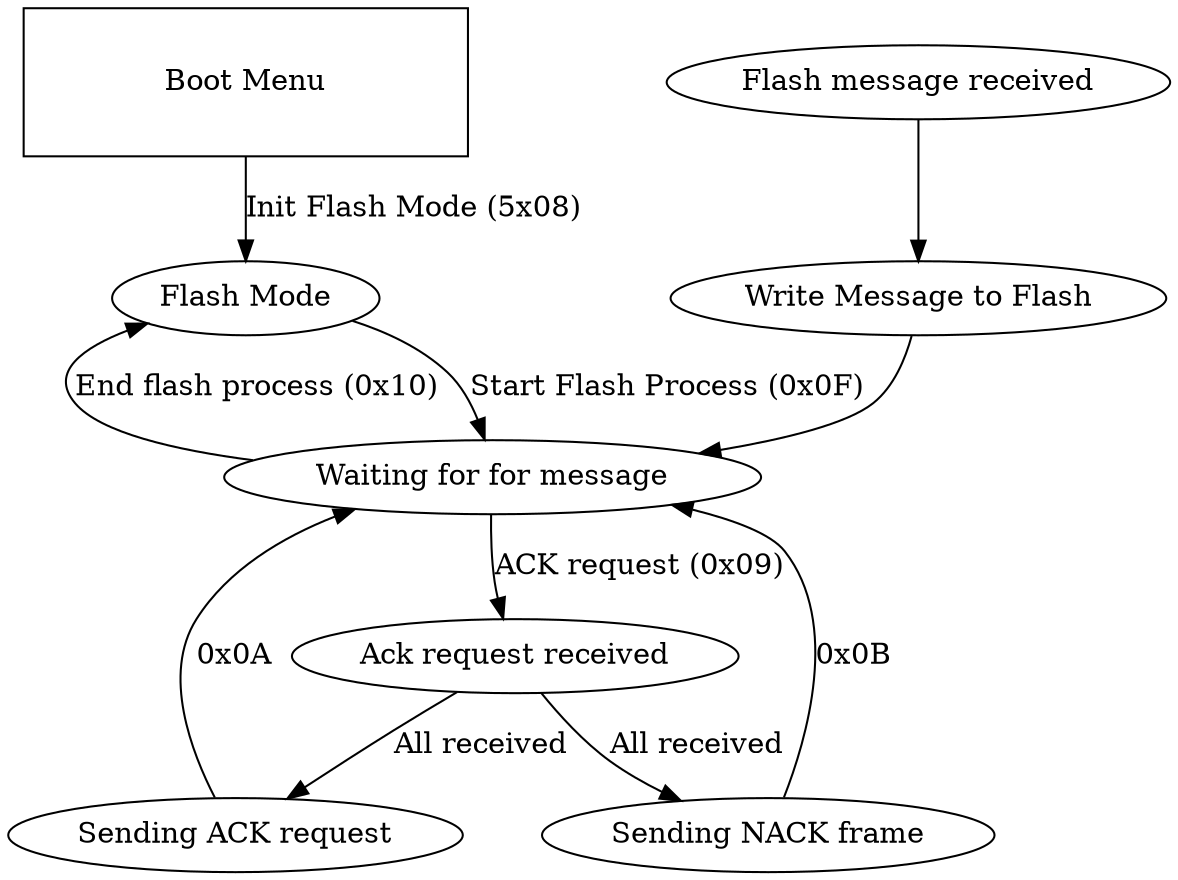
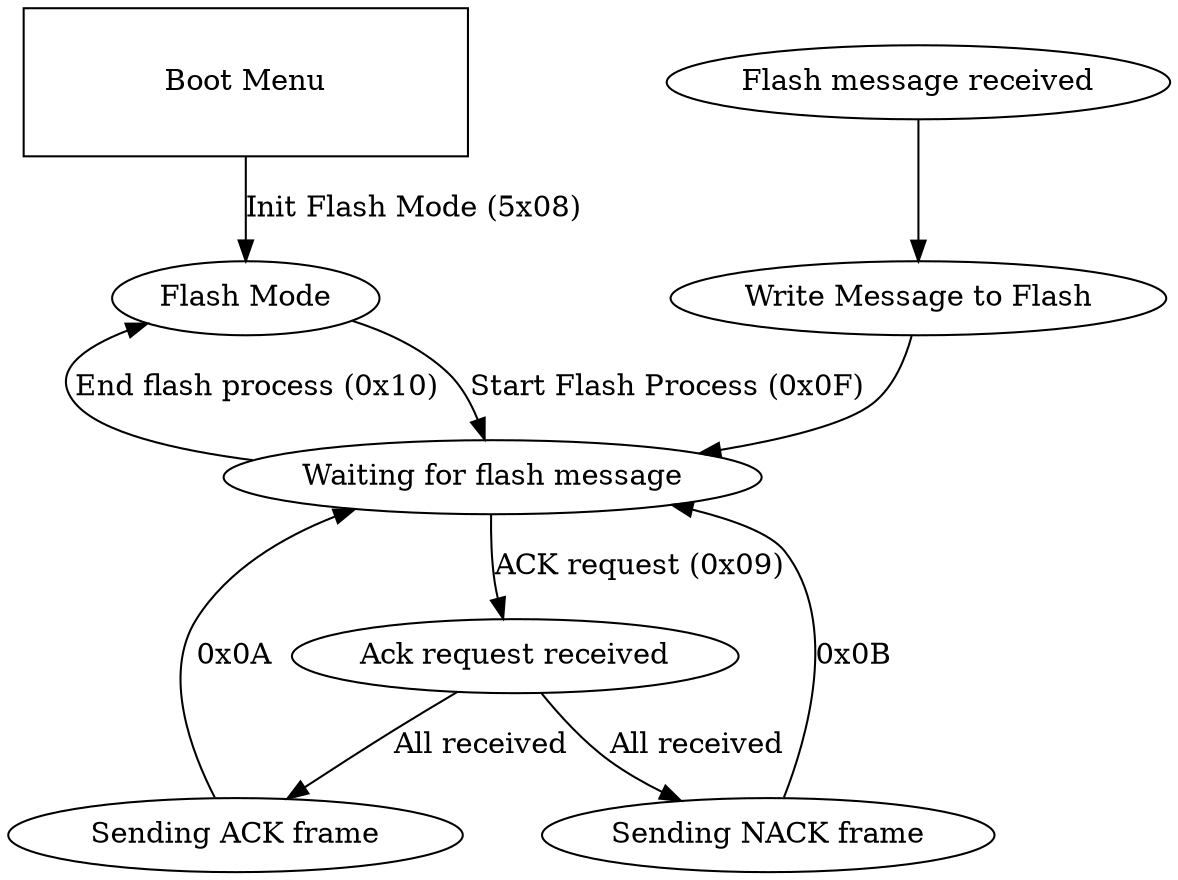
  digraph {
    fontname="DejaVu Serif"
    node [fontname="DejaVu Serif"]
    edge [fontname="DejaVu Serif"]
    n1 [height=1 label="Boot Menu" shape=box width=3]
    n2 [label="Flash Mode"]
-   n3 [label="Waiting for for message"]
+   n3 [label="Waiting for flash message"]
    n4 [label="Ack request received"]
    n5 [label="Flash message received"]
    n6 [label="Write Message to Flash"]
-   n7 [label="Sending ACK request"]
+   n7 [label="Sending ACK frame"]
    n8 [label="Sending NACK frame"]
    n1 -> n2 [label="Init Flash Mode (5x08)"]
    n2 -> n3 [label="Start Flash Process (0x0F)"]
    n3 -> n2 [label="End flash process (0x10)"]
    n3 -> n4 [label="ACK request (0x09)"]
    n4 -> n7 [label="All received"]
    n4 -> n8 [label="All received"]
    n5 -> n6
    n6 -> n3
    n7 -> n3 [label="0x0A"]
    n8 -> n3 [label="0x0B"]
  }
